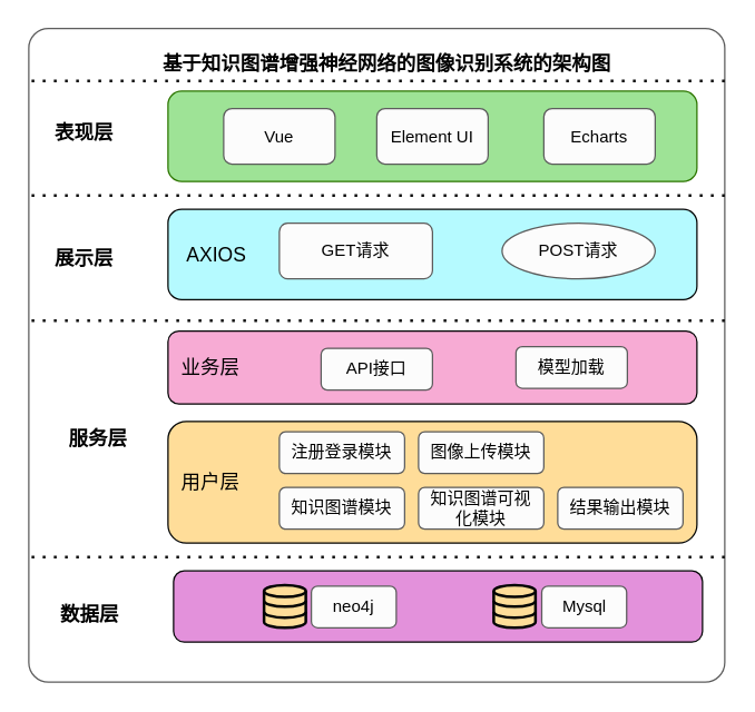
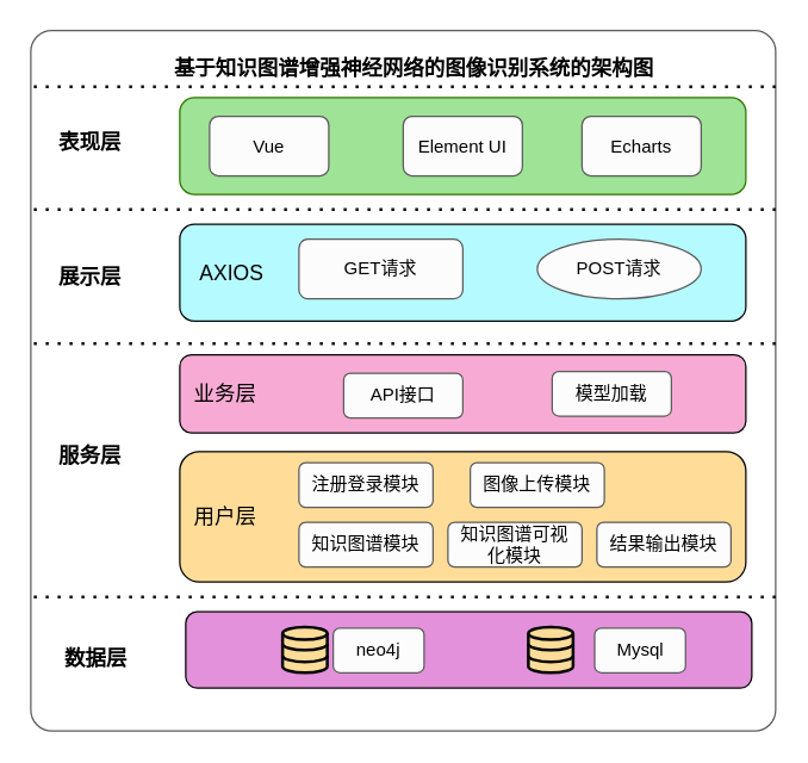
  <mxCell id="0" />
  <mxCell id="1" parent="0" />
  <mxCell id="2" value="" style="rounded=1;whiteSpace=wrap;html=1;glass=0;fillColor=#FFFFFF;gradientColor=none;strokeColor=#5C5C5C;arcSize=3;" vertex="1" parent="1"><mxGeometry x="20" y="20" width="500" height="470" as="geometry" /></mxCell>
  <mxCell id="3" value="" style="endArrow=none;dashed=1;html=1;dashPattern=1 3;strokeWidth=2;entryX=0;entryY=0.08;entryDx=0;entryDy=0;entryPerimeter=0;exitX=1;exitY=0.08;exitDx=0;exitDy=0;exitPerimeter=0;strokeColor=#0D0D0D;" edge="1" parent="1" source="2" target="2"><mxGeometry width="50" height="50" relative="1" as="geometry"><mxPoint x="250" y="220" as="sourcePoint" /><mxPoint x="250" y="210" as="targetPoint" /></mxGeometry></mxCell>
  <mxCell id="4" value="&lt;font size=&quot;1&quot; color=&quot;#000000&quot;&gt;&lt;b style=&quot;font-size: 14px;&quot;&gt;基于知识图谱增强神经网络的图像识别系统的架构图&lt;/b&gt;&lt;/font&gt;" style="text;html=1;strokeColor=none;fillColor=none;align=center;verticalAlign=middle;whiteSpace=wrap;rounded=0;glass=0;" vertex="1" parent="1"><mxGeometry x="100" y="30" width="355" height="30" as="geometry" /></mxCell>
  <mxCell id="5" value="" style="endArrow=none;dashed=1;html=1;dashPattern=1 3;strokeWidth=2;entryX=0;entryY=0.08;entryDx=0;entryDy=0;entryPerimeter=0;exitX=1;exitY=0.08;exitDx=0;exitDy=0;exitPerimeter=0;strokeColor=#0D0D0D;" edge="1" parent="1"><mxGeometry width="50" height="50" relative="1" as="geometry"><mxPoint x="520" y="140" as="sourcePoint" /><mxPoint x="20" y="140" as="targetPoint" /></mxGeometry></mxCell>
  <mxCell id="6" value="&lt;font size=&quot;1&quot; color=&quot;#000000&quot;&gt;&lt;b style=&quot;font-size: 14px;&quot;&gt;表现层&lt;/b&gt;&lt;/font&gt;" style="text;html=1;strokeColor=none;fillColor=none;align=center;verticalAlign=middle;whiteSpace=wrap;rounded=0;glass=0;" vertex="1" parent="1"><mxGeometry x="20" y="80" width="80" height="30" as="geometry" /></mxCell>
  <mxCell id="7" value="&lt;font size=&quot;1&quot; color=&quot;#000000&quot;&gt;&lt;b style=&quot;font-size: 14px;&quot;&gt;展示层&lt;/b&gt;&lt;/font&gt;" style="text;html=1;strokeColor=none;fillColor=none;align=center;verticalAlign=middle;whiteSpace=wrap;rounded=0;glass=0;" vertex="1" parent="1"><mxGeometry x="20" y="170" width="80" height="30" as="geometry" /></mxCell>
- <mxCell id="8" value="&lt;b style=&quot;color: rgb(0, 0, 0); font-size: 14px;&quot;&gt;服务层&lt;/b&gt;" style="text;html=1;strokeColor=none;fillColor=none;align=center;verticalAlign=middle;whiteSpace=wrap;rounded=0;glass=0;" vertex="1" parent="1"><mxGeometry x="30" y="300" width="80" height="30" as="geometry" /></mxCell>
+ <mxCell id="8" value="&lt;b style=&quot;color: rgb(0, 0, 0); font-size: 14px;&quot;&gt;服务层&lt;/b&gt;" style="text;html=1;strokeColor=none;fillColor=none;align=center;verticalAlign=middle;whiteSpace=wrap;rounded=0;glass=0;" vertex="1" parent="1"><mxGeometry x="20" y="290" width="80" height="30" as="geometry" /></mxCell>
  <mxCell id="9" value="&lt;b style=&quot;color: rgb(0, 0, 0); font-size: 14px;&quot;&gt;数据层&lt;/b&gt;" style="text;html=1;strokeColor=none;fillColor=none;align=center;verticalAlign=middle;whiteSpace=wrap;rounded=0;glass=0;" vertex="1" parent="1"><mxGeometry x="24" y="425.63" width="80" height="30" as="geometry" /></mxCell>
  <mxCell id="10" value="" style="rounded=1;whiteSpace=wrap;html=1;glass=0;strokeColor=#2D7600;fontSize=14;fontColor=#ffffff;fillColor=#9EE396;" vertex="1" parent="1"><mxGeometry x="120" y="65" width="380" height="65" as="geometry" /></mxCell>
- <mxCell id="11" value="Vue" style="rounded=1;whiteSpace=wrap;html=1;glass=0;strokeColor=#5C5C5C;fontSize=12;fontColor=#000000;fillColor=#FCFCFC;gradientColor=none;" vertex="1" parent="1"><mxGeometry x="160" y="77.5" width="80" height="40" as="geometry" /></mxCell>
+ <mxCell id="11" value="Vue" style="rounded=1;whiteSpace=wrap;html=1;glass=0;strokeColor=#5C5C5C;fontSize=12;fontColor=#000000;fillColor=#FCFCFC;gradientColor=none;" vertex="1" parent="1"><mxGeometry x="140" y="77.5" width="80" height="40" as="geometry" /></mxCell>
  <mxCell id="12" value="Element UI" style="rounded=1;whiteSpace=wrap;html=1;glass=0;strokeColor=#5C5C5C;fontSize=12;fontColor=#000000;fillColor=#FCFCFC;gradientColor=none;" vertex="1" parent="1"><mxGeometry x="270" y="77.5" width="80" height="40" as="geometry" /></mxCell>
  <mxCell id="13" value="Echarts" style="rounded=1;whiteSpace=wrap;html=1;glass=0;strokeColor=#5C5C5C;fontSize=12;fontColor=#000000;fillColor=#FCFCFC;gradientColor=none;" vertex="1" parent="1"><mxGeometry x="390" y="77.5" width="80" height="40" as="geometry" /></mxCell>
  <mxCell id="14" value="" style="endArrow=none;dashed=1;html=1;dashPattern=1 3;strokeWidth=2;entryX=0;entryY=0.08;entryDx=0;entryDy=0;entryPerimeter=0;exitX=1;exitY=0.08;exitDx=0;exitDy=0;exitPerimeter=0;strokeColor=#0D0D0D;" edge="1" parent="1"><mxGeometry width="50" height="50" relative="1" as="geometry"><mxPoint x="520" y="230" as="sourcePoint" /><mxPoint x="20" y="230" as="targetPoint" /></mxGeometry></mxCell>
  <mxCell id="15" value="&lt;font color=&quot;#000000&quot;&gt;&amp;nbsp; &amp;nbsp;AXIOS&lt;/font&gt;" style="rounded=1;whiteSpace=wrap;html=1;glass=0;strokeColor=#030505;fontSize=14;fontColor=#ffffff;fillColor=#B5FAFF;align=left;" vertex="1" parent="1"><mxGeometry x="120" y="150" width="380" height="65" as="geometry" /></mxCell>
  <mxCell id="16" value="GET请求" style="rounded=1;whiteSpace=wrap;html=1;glass=0;strokeColor=#5C5C5C;fontSize=12;fontColor=#000000;fillColor=#FCFCFC;gradientColor=none;" vertex="1" parent="1"><mxGeometry x="200" y="160" width="110" height="40" as="geometry" /></mxCell>
  <mxCell id="17" value="POST请求" style="ellipse;whiteSpace=wrap;html=1;glass=0;strokeColor=#5C5C5C;fontSize=12;fontColor=#000000;fillColor=#FCFCFC;gradientColor=none;" vertex="1" parent="1"><mxGeometry x="360" y="160" width="110" height="40" as="geometry" /></mxCell>
  <mxCell id="18" value="&lt;font color=&quot;#000000&quot;&gt;&amp;nbsp; 业务层&lt;/font&gt;" style="rounded=1;whiteSpace=wrap;html=1;glass=0;strokeColor=#030505;fontSize=14;fontColor=#ffffff;fillColor=#F7ABD4;align=left;" vertex="1" parent="1"><mxGeometry x="120" y="237.5" width="380" height="52.5" as="geometry" /></mxCell>
  <mxCell id="19" value="" style="endArrow=none;dashed=1;html=1;dashPattern=1 3;strokeWidth=2;entryX=0;entryY=0.08;entryDx=0;entryDy=0;entryPerimeter=0;exitX=1;exitY=0.08;exitDx=0;exitDy=0;exitPerimeter=0;strokeColor=#0D0D0D;" edge="1" parent="1"><mxGeometry width="50" height="50" relative="1" as="geometry"><mxPoint x="520" y="400" as="sourcePoint" /><mxPoint x="20" y="400" as="targetPoint" /></mxGeometry></mxCell>
  <mxCell id="20" value="&lt;font color=&quot;#000000&quot;&gt;&amp;nbsp; 用户层&lt;/font&gt;" style="rounded=1;whiteSpace=wrap;html=1;glass=0;strokeColor=#030505;fontSize=14;fontColor=#ffffff;fillColor=#FFDD99;align=left;" vertex="1" parent="1"><mxGeometry x="120" y="302.5" width="380" height="87.5" as="geometry" /></mxCell>
  <mxCell id="21" value="API接口" style="rounded=1;whiteSpace=wrap;html=1;glass=0;strokeColor=#5C5C5C;fontSize=12;fontColor=#000000;fillColor=#FCFCFC;gradientColor=none;" vertex="1" parent="1"><mxGeometry x="230" y="250" width="80" height="30" as="geometry" /></mxCell>
  <mxCell id="22" value="模型加载" style="rounded=1;whiteSpace=wrap;html=1;glass=0;strokeColor=#5C5C5C;fontSize=12;fontColor=#000000;fillColor=#FCFCFC;gradientColor=none;" vertex="1" parent="1"><mxGeometry x="370" y="248.75" width="80" height="30" as="geometry" /></mxCell>
  <mxCell id="23" value="注册登录模块" style="rounded=1;whiteSpace=wrap;html=1;glass=0;strokeColor=#5C5C5C;fontSize=12;fontColor=#000000;fillColor=#FCFCFC;gradientColor=none;" vertex="1" parent="1"><mxGeometry x="200" y="310" width="90" height="30" as="geometry" /></mxCell>
- <mxCell id="24" value="图像上传模块" style="rounded=1;whiteSpace=wrap;html=1;glass=0;strokeColor=#5C5C5C;fontSize=12;fontColor=#000000;fillColor=#FCFCFC;gradientColor=none;" vertex="1" parent="1"><mxGeometry x="300" y="310" width="90" height="30" as="geometry" /></mxCell>
+ <mxCell id="24" value="图像上传模块" style="rounded=1;whiteSpace=wrap;html=1;glass=0;strokeColor=#5C5C5C;fontSize=12;fontColor=#000000;fillColor=#FCFCFC;gradientColor=none;" vertex="1" parent="1"><mxGeometry x="315" y="310" width="90" height="30" as="geometry" /></mxCell>
  <mxCell id="25" value="知识图谱模块" style="rounded=1;whiteSpace=wrap;html=1;glass=0;strokeColor=#5C5C5C;fontSize=12;fontColor=#000000;fillColor=#FCFCFC;gradientColor=none;" vertex="1" parent="1"><mxGeometry x="200" y="350" width="90" height="30" as="geometry" /></mxCell>
  <mxCell id="26" value="知识图谱可视&lt;span style=&quot;color: rgba(0, 0, 0, 0); font-family: monospace; font-size: 0px; text-align: start;&quot;&gt;%3CmxGraphModel%3E%3Croot%3E%3CmxCell%20id%3D%220%22%2F%3E%3CmxCell%20id%3D%221%22%20parent%3D%220%22%2F%3E%3CmxCell%20id%3D%222%22%20value%3D%22%E7%9F%A5%E8%AF%86%E5%9B%BE%E8%B0%B1%E6%A8%A1%E5%9D%97%22%20style%3D%22rounded%3D1%3BwhiteSpace%3Dwrap%3Bhtml%3D1%3Bglass%3D0%3BstrokeColor%3D%235C5C5C%3BfontSize%3D12%3BfontColor%3D%23000000%3BfillColor%3D%23FCFCFC%3BgradientColor%3Dnone%3B%22%20vertex%3D%221%22%20parent%3D%221%22%3E%3CmxGeometry%20x%3D%22350%22%20y%3D%22930%22%20width%3D%2290%22%20height%3D%2230%22%20as%3D%22geometry%22%2F%3E%3C%2FmxCell%3E%3C%2Froot%3E%3C%2FmxGraphModel%3E&lt;/span&gt;&lt;br&gt;化模块" style="rounded=1;whiteSpace=wrap;html=1;glass=0;strokeColor=#5C5C5C;fontSize=12;fontColor=#000000;fillColor=#FCFCFC;gradientColor=none;" vertex="1" parent="1"><mxGeometry x="300" y="350" width="90" height="30" as="geometry" /></mxCell>
  <mxCell id="27" value="结果输出模块" style="rounded=1;whiteSpace=wrap;html=1;glass=0;strokeColor=#5C5C5C;fontSize=12;fontColor=#000000;fillColor=#FCFCFC;gradientColor=none;" vertex="1" parent="1"><mxGeometry x="400" y="350" width="90" height="30" as="geometry" /></mxCell>
  <mxCell id="28" value="" style="rounded=1;whiteSpace=wrap;html=1;glass=0;strokeColor=#030505;fontSize=14;fontColor=#ffffff;fillColor=#E391DB;align=left;" vertex="1" parent="1"><mxGeometry x="124" y="410" width="380" height="51.25" as="geometry" /></mxCell>
  <mxCell id="29" value="" style="html=1;verticalLabelPosition=bottom;align=center;labelBackgroundColor=#ffffff;verticalAlign=top;strokeWidth=2;strokeColor=#030505;shadow=0;dashed=0;shape=mxgraph.ios7.icons.data;fontFamily=Helvetica;fontSize=12;fontColor=#000000;fillColor=#FFDD99;gradientColor=none;" vertex="1" parent="1"><mxGeometry x="189" y="420.31" width="30" height="30.63" as="geometry" /></mxCell>
  <mxCell id="30" value="" style="html=1;verticalLabelPosition=bottom;align=center;labelBackgroundColor=#ffffff;verticalAlign=top;strokeWidth=2;strokeColor=#030505;shadow=0;dashed=0;shape=mxgraph.ios7.icons.data;fontFamily=Helvetica;fontSize=12;fontColor=#000000;fillColor=#FFDD99;gradientColor=none;" vertex="1" parent="1"><mxGeometry x="354" y="420.31" width="30" height="30.63" as="geometry" /></mxCell>
  <mxCell id="31" value="neo4j" style="rounded=1;whiteSpace=wrap;html=1;glass=0;strokeColor=#5C5C5C;fontSize=12;fontColor=#000000;fillColor=#FCFCFC;gradientColor=none;" vertex="1" parent="1"><mxGeometry x="223" y="420.94" width="61" height="30" as="geometry" /></mxCell>
- <mxCell id="32" value="Mysql" style="rounded=1;whiteSpace=wrap;html=1;glass=0;strokeColor=#5C5C5C;fontSize=12;fontColor=#000000;fillColor=#FCFCFC;gradientColor=none;" vertex="1" parent="1"><mxGeometry x="388.5" y="420.94" width="61" height="30" as="geometry" /></mxCell>
+ <mxCell id="32" value="Mysql" style="rounded=1;whiteSpace=wrap;html=1;glass=0;strokeColor=#5C5C5C;fontSize=12;fontColor=#000000;fillColor=#FCFCFC;gradientColor=none;" vertex="1" parent="1"><mxGeometry x="398.5" y="420.94" width="61" height="30" as="geometry" /></mxCell>
